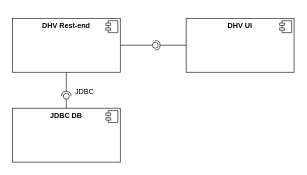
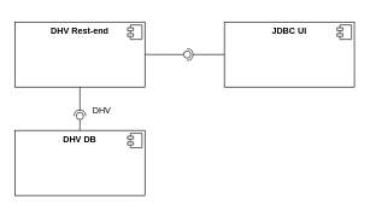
  <mxCell id="0" />
  <mxCell id="1" parent="0" />
- <mxCell id="2" value="&lt;p style=&quot;margin:0px;margin-top:6px;text-align:center;&quot;&gt;&lt;b&gt;DHV UI&lt;/b&gt;&lt;/p&gt;" style="align=left;overflow=fill;html=1;dropTarget=0;whiteSpace=wrap;" vertex="1" parent="1"><mxGeometry x="310" y="30" width="180" height="90" as="geometry" /></mxCell>
+ <mxCell id="2" value="&lt;p style=&quot;margin:0px;margin-top:6px;text-align:center;&quot;&gt;&lt;b&gt;JDBC UI&lt;/b&gt;&lt;/p&gt;" style="align=left;overflow=fill;html=1;dropTarget=0;whiteSpace=wrap;" vertex="1" parent="1"><mxGeometry x="310" y="30" width="180" height="90" as="geometry" /></mxCell>
  <mxCell id="3" value="" style="shape=component;jettyWidth=8;jettyHeight=4;" vertex="1" parent="2"><mxGeometry x="1" width="20" height="20" relative="1" as="geometry"><mxPoint x="-24" y="4" as="offset" /></mxGeometry></mxCell>
  <mxCell id="4" value="&lt;p style=&quot;margin:0px;margin-top:6px;text-align:center;&quot;&gt;&lt;b&gt;DHV Rest-end&lt;/b&gt;&lt;/p&gt;" style="align=left;overflow=fill;html=1;dropTarget=0;whiteSpace=wrap;" vertex="1" parent="1"><mxGeometry x="20" y="30" width="180" height="90" as="geometry" /></mxCell>
  <mxCell id="5" value="" style="shape=component;jettyWidth=8;jettyHeight=4;" vertex="1" parent="4"><mxGeometry x="1" width="20" height="20" relative="1" as="geometry"><mxPoint x="-24" y="4" as="offset" /></mxGeometry></mxCell>
  <mxCell id="6" value="" style="ellipse;whiteSpace=wrap;html=1;align=center;aspect=fixed;fillColor=none;strokeColor=none;resizable=0;perimeter=centerPerimeter;rotatable=0;allowArrows=0;points=[];outlineConnect=1;" vertex="1" parent="1"><mxGeometry x="200" y="20" width="10" height="10" as="geometry" /></mxCell>
  <mxCell id="7" value="" style="rounded=0;orthogonalLoop=1;jettySize=auto;html=1;endArrow=halfCircle;endFill=0;endSize=6;strokeWidth=1;sketch=0;exitX=0;exitY=0.5;exitDx=0;exitDy=0;" edge="1" target="9" parent="1" source="2"><mxGeometry relative="1" as="geometry"><mxPoint x="-20" y="215" as="sourcePoint" /></mxGeometry></mxCell>
  <mxCell id="8" value="" style="rounded=0;orthogonalLoop=1;jettySize=auto;html=1;endArrow=oval;endFill=0;sketch=0;sourcePerimeterSpacing=0;targetPerimeterSpacing=0;endSize=10;exitX=1;exitY=0.5;exitDx=0;exitDy=0;" edge="1" target="9" parent="1" source="4"><mxGeometry relative="1" as="geometry"><mxPoint x="-60" y="215" as="sourcePoint" /></mxGeometry></mxCell>
  <mxCell id="9" value="" style="ellipse;whiteSpace=wrap;html=1;align=center;aspect=fixed;fillColor=none;strokeColor=none;resizable=0;perimeter=centerPerimeter;rotatable=0;allowArrows=0;points=[];outlineConnect=1;" vertex="1" parent="1"><mxGeometry x="253.5" y="70" width="10" height="10" as="geometry" /></mxCell>
- <mxCell id="10" value="&lt;p style=&quot;margin:0px;margin-top:6px;text-align:center;&quot;&gt;&lt;b&gt;JDBC DB&lt;/b&gt;&lt;/p&gt;" style="align=left;overflow=fill;html=1;dropTarget=0;whiteSpace=wrap;" vertex="1" parent="1"><mxGeometry x="20" y="180" width="180" height="90" as="geometry" /></mxCell>
+ <mxCell id="10" value="&lt;p style=&quot;margin:0px;margin-top:6px;text-align:center;&quot;&gt;&lt;b&gt;DHV DB&lt;/b&gt;&lt;/p&gt;" style="align=left;overflow=fill;html=1;dropTarget=0;whiteSpace=wrap;" vertex="1" parent="1"><mxGeometry x="20" y="180" width="180" height="90" as="geometry" /></mxCell>
  <mxCell id="11" value="" style="shape=component;jettyWidth=8;jettyHeight=4;" vertex="1" parent="10"><mxGeometry x="1" width="20" height="20" relative="1" as="geometry"><mxPoint x="-24" y="4" as="offset" /></mxGeometry></mxCell>
  <mxCell id="12" value="" style="rounded=0;orthogonalLoop=1;jettySize=auto;html=1;endArrow=halfCircle;endFill=0;endSize=6;strokeWidth=1;sketch=0;exitX=0.5;exitY=1;exitDx=0;exitDy=0;" edge="1" parent="1" source="4"><mxGeometry relative="1" as="geometry"><mxPoint x="280" y="225" as="sourcePoint" /><mxPoint x="110" y="160" as="targetPoint" /></mxGeometry></mxCell>
  <mxCell id="13" value="" style="rounded=0;orthogonalLoop=1;jettySize=auto;html=1;endArrow=oval;endFill=0;sketch=0;sourcePerimeterSpacing=0;targetPerimeterSpacing=0;endSize=10;exitX=0.5;exitY=0;exitDx=0;exitDy=0;" edge="1" parent="1" source="10"><mxGeometry relative="1" as="geometry"><mxPoint x="240" y="225" as="sourcePoint" /><mxPoint x="110" y="160" as="targetPoint" /></mxGeometry></mxCell>
  <mxCell id="14" value="" style="ellipse;whiteSpace=wrap;html=1;align=center;aspect=fixed;fillColor=none;strokeColor=none;resizable=0;perimeter=centerPerimeter;rotatable=0;allowArrows=0;points=[];outlineConnect=1;" vertex="1" parent="1"><mxGeometry x="255" y="220" width="10" height="10" as="geometry" /></mxCell>
- <mxCell id="15" value="JDBC" style="text;html=1;align=center;verticalAlign=middle;resizable=0;points=[];autosize=1;strokeColor=none;fillColor=none;" vertex="1" parent="1"><mxGeometry x="115" y="138" width="50" height="30" as="geometry" /></mxCell>
+ <mxCell id="15" value="DHV" style="text;html=1;align=center;verticalAlign=middle;resizable=0;points=[];autosize=1;strokeColor=none;fillColor=none;" vertex="1" parent="1"><mxGeometry x="115" y="138" width="50" height="30" as="geometry" /></mxCell>
